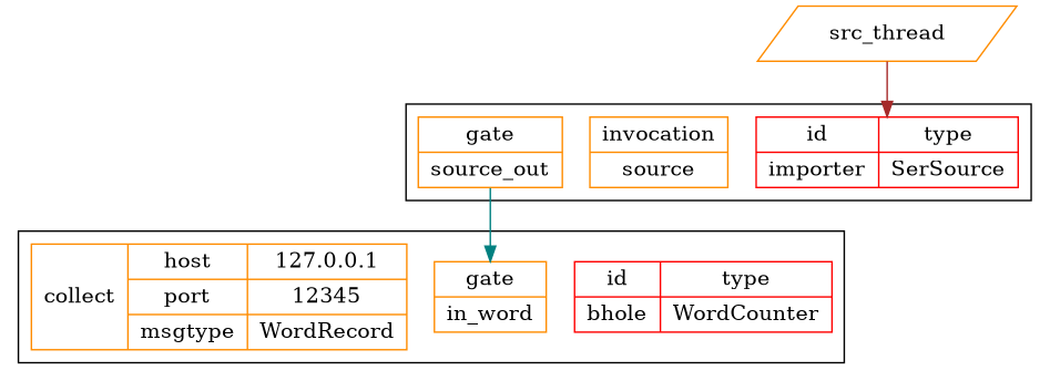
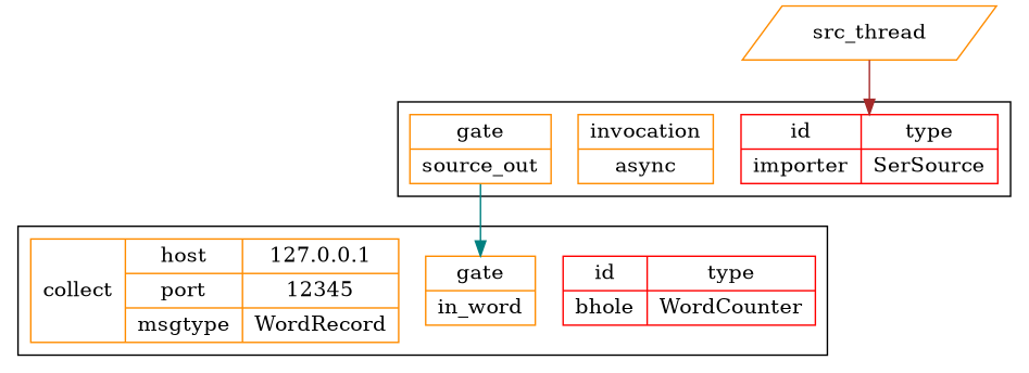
  digraph {
    node [shape=record color=darkorange]
    n1 [label="{id|importer}|{type|SerSource}" color=red]
-   n2 [label="{invocation|source}"]
+   n2 [label="{invocation|async}"]
    n3 [label="{gate|source_out}"]
    n4 [label="{id|bhole}|{type|WordCounter}" color=red]
    n5 [label="{gate|in_word}"]
    n6 [label="collect|{host|port|msgtype}|{127.0.0.1|12345|WordRecord}"]
    n7 [label=src_thread shape=polygon sides=4 skew=.4]
    subgraph cluster_1 {
      n1
      n2
      n3
    }
    subgraph cluster_2 {
      n4
      n5
      n6
    }
    n3 -> n5 [color=teal]
    n7 -> n1 [color=brown]
  }
